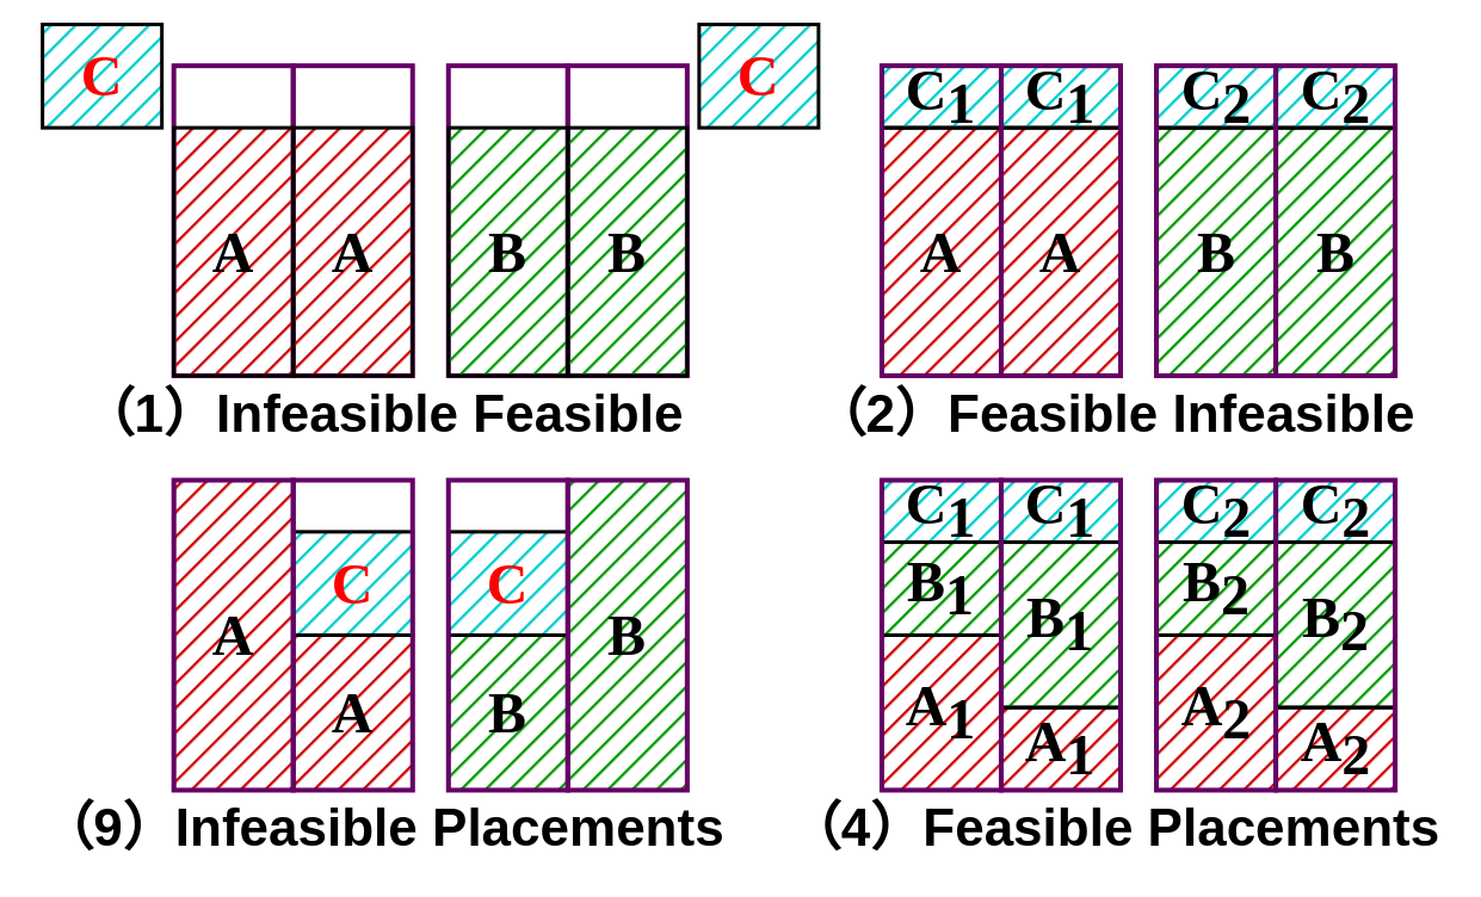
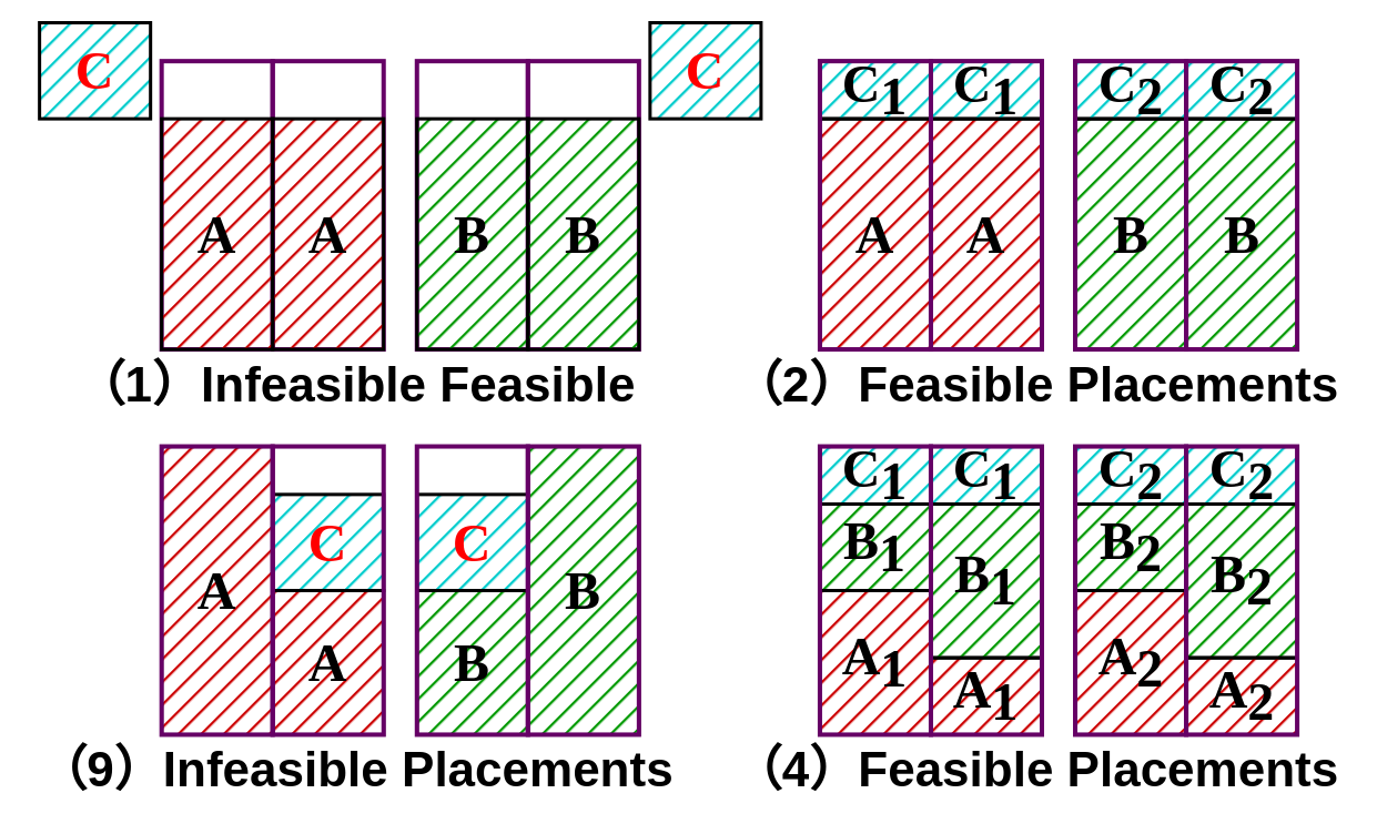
  <mxCell id="0" />
  <mxCell id="1" parent="0" />
  <mxCell id="2" value="&lt;font style=&quot;font-size: 48px;&quot;&gt;B&lt;/font&gt;" style="rounded=0;whiteSpace=wrap;html=1;strokeWidth=3;fillColor=#009900;fontColor=#000000;strokeColor=default;fillStyle=hatch;container=0;fontStyle=1;fontFamily=Arail;fontSize=48;gradientColor=none;" parent="1" vertex="1"><mxGeometry x="968.527" y="106.632" width="100.043" height="207.917" as="geometry" /></mxCell>
  <mxCell id="3" value="&lt;font style=&quot;font-size: 48px;&quot;&gt;B&lt;/font&gt;" style="rounded=0;whiteSpace=wrap;html=1;strokeWidth=3;fillColor=#009900;fontColor=#000000;strokeColor=default;fillStyle=hatch;container=0;fontStyle=1;fontFamily=Arail;fontSize=48;gradientColor=none;" parent="1" vertex="1"><mxGeometry x="1068.57" y="106.632" width="100.043" height="207.917" as="geometry" /></mxCell>
  <mxCell id="4" value="&lt;font style=&quot;font-size: 48px;&quot;&gt;C&lt;sub style=&quot;font-size: 48px;&quot;&gt;2&lt;/sub&gt;&lt;/font&gt;" style="rounded=0;whiteSpace=wrap;html=1;strokeWidth=3;fillColor=#00CCCC;fontColor=#000000;strokeColor=default;fillStyle=hatch;container=0;fontStyle=1;fontFamily=Arail;fontSize=48;gradientColor=none;" parent="1" vertex="1"><mxGeometry x="1068.57" y="54.653" width="100.043" height="51.979" as="geometry" /></mxCell>
  <mxCell id="5" value="&lt;font style=&quot;font-size: 48px;&quot;&gt;C&lt;sub style=&quot;font-size: 48px;&quot;&gt;2&lt;/sub&gt;&lt;/font&gt;" style="rounded=0;whiteSpace=wrap;html=1;strokeWidth=3;fillColor=#00CCCC;fontColor=#000000;strokeColor=default;fillStyle=hatch;container=0;fontStyle=1;fontFamily=Arail;fontSize=48;gradientColor=none;" parent="1" vertex="1"><mxGeometry x="968.527" y="54.653" width="100.043" height="51.979" as="geometry" /></mxCell>
  <mxCell id="6" value="&lt;font style=&quot;font-size: 48px;&quot;&gt;A&lt;/font&gt;" style="rounded=0;whiteSpace=wrap;html=1;strokeWidth=3;fillColor=#CC0000;fontColor=#000000;strokeColor=default;fillStyle=hatch;container=0;fontStyle=1;fontFamily=Arail;fontSize=48;" parent="1" vertex="1"><mxGeometry x="838.471" y="106.632" width="100.043" height="207.917" as="geometry" /></mxCell>
  <mxCell id="7" value="&lt;font style=&quot;font-size: 48px;&quot;&gt;A&lt;/font&gt;" style="rounded=0;whiteSpace=wrap;html=1;strokeWidth=3;fillColor=#CC0000;fontColor=#000000;strokeColor=default;fillStyle=hatch;container=0;fontStyle=1;fontFamily=Arail;fontSize=48;gradientColor=none;" parent="1" vertex="1"><mxGeometry x="738.428" y="106.632" width="100.043" height="207.917" as="geometry" /></mxCell>
  <mxCell id="8" value="&lt;font style=&quot;font-size: 48px;&quot;&gt;C&lt;sub style=&quot;font-size: 48px;&quot;&gt;1&lt;/sub&gt;&lt;/font&gt;" style="rounded=0;whiteSpace=wrap;html=1;strokeWidth=3;fillColor=#00CCCC;fontColor=#000000;strokeColor=default;fillStyle=hatch;container=0;fontStyle=1;fontFamily=Arail;fontSize=48;gradientColor=none;" parent="1" vertex="1"><mxGeometry x="738.428" y="54.653" width="100.043" height="51.979" as="geometry" /></mxCell>
  <mxCell id="9" value="C&lt;sub style=&quot;font-size: 48px;&quot;&gt;1&lt;/sub&gt;" style="rounded=0;whiteSpace=wrap;html=1;strokeWidth=3;fillColor=#00CCCC;fontColor=#000000;strokeColor=default;fillStyle=hatch;container=0;fontStyle=1;fontFamily=Arail;fontSize=48;gradientColor=none;" parent="1" vertex="1"><mxGeometry x="838.471" y="54.653" width="100.043" height="51.979" as="geometry" /></mxCell>
  <mxCell id="10" value="&lt;font style=&quot;font-size: 48px;&quot;&gt;B&lt;/font&gt;" style="rounded=0;whiteSpace=wrap;html=1;strokeWidth=3;fillColor=#009900;fontColor=#000000;strokeColor=default;fillStyle=hatch;container=0;fontStyle=1;fontFamily=Arail;fontSize=48;gradientColor=none;" parent="1" vertex="1"><mxGeometry x="375.271" y="531.996" width="100.043" height="129.948" as="geometry" /></mxCell>
  <mxCell id="11" value="&lt;font color=&quot;#ff0000&quot; style=&quot;font-size: 48px;&quot;&gt;C&lt;/font&gt;" style="rounded=0;whiteSpace=wrap;html=1;strokeWidth=3;fillColor=#00CCCC;fontColor=#000000;strokeColor=default;fillStyle=hatch;container=0;fontStyle=1;fontFamily=Arail;fontSize=48;gradientColor=none;" parent="1" vertex="1"><mxGeometry x="375.271" y="445.364" width="100.043" height="86.632" as="geometry" /></mxCell>
  <mxCell id="12" value="&lt;font style=&quot;font-size: 48px;&quot;&gt;B&lt;/font&gt;" style="rounded=0;whiteSpace=wrap;html=1;strokeWidth=3;fillColor=#009900;fontColor=#000000;strokeColor=default;fillStyle=hatch;container=0;fontStyle=1;fontFamily=Arail;fontSize=48;gradientColor=none;" parent="1" vertex="1"><mxGeometry x="475.314" y="402.048" width="100.043" height="259.897" as="geometry" /></mxCell>
  <mxCell id="13" value="&lt;font style=&quot;font-size: 48px;&quot;&gt;A&lt;/font&gt;" style="rounded=0;whiteSpace=wrap;html=1;strokeWidth=3;fillColor=#CC0000;fontColor=#000000;strokeColor=default;fillStyle=hatch;container=0;fontStyle=1;fontFamily=Arail;fontSize=48;" parent="1" vertex="1"><mxGeometry x="245.215" y="531.996" width="100.043" height="129.948" as="geometry" /></mxCell>
  <mxCell id="14" value="&lt;font color=&quot;#ff0000&quot; style=&quot;font-size: 48px;&quot;&gt;C&lt;/font&gt;" style="rounded=0;whiteSpace=wrap;html=1;strokeWidth=3;fillColor=#00CCCC;fontColor=#000000;strokeColor=default;fillStyle=hatch;container=0;fontStyle=1;fontFamily=Arail;fontSize=48;gradientColor=none;" parent="1" vertex="1"><mxGeometry x="245.215" y="445.364" width="100.043" height="86.632" as="geometry" /></mxCell>
  <mxCell id="15" value="&lt;font style=&quot;font-size: 48px;&quot;&gt;A&lt;/font&gt;" style="rounded=0;whiteSpace=wrap;html=1;strokeWidth=3;fillColor=#CC0000;fontColor=#000000;strokeColor=default;fillStyle=hatch;container=0;fontStyle=1;fontFamily=Arail;fontSize=48;gradientColor=none;" parent="1" vertex="1"><mxGeometry x="145.172" y="402.048" width="100.043" height="259.897" as="geometry" /></mxCell>
  <mxCell id="16" value="&lt;font style=&quot;font-size: 48px;&quot;&gt;A&lt;sub style=&quot;font-size: 48px;&quot;&gt;1&lt;/sub&gt;&lt;/font&gt;" style="rounded=0;whiteSpace=wrap;html=1;strokeWidth=3;fillColor=#CC0000;fontColor=#000000;strokeColor=default;fillStyle=hatch;container=0;fontStyle=1;fontFamily=Arail;fontSize=48;" parent="1" vertex="1"><mxGeometry x="838.471" y="592.639" width="100.043" height="69.306" as="geometry" /></mxCell>
  <mxCell id="17" value="&lt;font style=&quot;font-size: 48px;&quot;&gt;A&lt;sub style=&quot;font-size: 48px;&quot;&gt;1&lt;/sub&gt;&lt;/font&gt;" style="rounded=0;whiteSpace=wrap;html=1;strokeWidth=3;fillColor=#CC0000;fontColor=#000000;strokeColor=default;fillStyle=hatch;container=0;fontStyle=1;fontFamily=Arail;fontSize=48;gradientColor=none;" parent="1" vertex="1"><mxGeometry x="738.428" y="531.996" width="100.043" height="129.948" as="geometry" /></mxCell>
  <mxCell id="18" value="&lt;font style=&quot;font-size: 48px;&quot;&gt;B&lt;sub style=&quot;font-size: 48px;&quot;&gt;1&lt;/sub&gt;&lt;/font&gt;" style="rounded=0;whiteSpace=wrap;html=1;strokeWidth=3;fillColor=#009900;fontColor=#000000;strokeColor=default;fillStyle=hatch;container=0;fontStyle=1;fontFamily=Arail;fontSize=48;gradientColor=none;" parent="1" vertex="1"><mxGeometry x="738.428" y="454.027" width="100.043" height="77.969" as="geometry" /></mxCell>
  <mxCell id="19" value="B&lt;sub style=&quot;font-size: 48px;&quot;&gt;1&lt;/sub&gt;" style="rounded=0;whiteSpace=wrap;html=1;strokeWidth=3;fillColor=#009900;fontColor=#000000;strokeColor=default;fillStyle=hatch;container=0;fontStyle=1;fontFamily=Arail;fontSize=48;gradientColor=none;" parent="1" vertex="1"><mxGeometry x="838.471" y="454.027" width="100.043" height="138.611" as="geometry" /></mxCell>
  <mxCell id="20" value="&lt;font style=&quot;font-size: 48px;&quot;&gt;C&lt;sub style=&quot;font-size: 48px;&quot;&gt;1&lt;/sub&gt;&lt;/font&gt;" style="rounded=0;whiteSpace=wrap;html=1;strokeWidth=3;fillColor=#00CCCC;fontColor=#000000;strokeColor=default;fillStyle=hatch;container=0;fontStyle=1;fontFamily=Arail;fontSize=48;gradientColor=none;" parent="1" vertex="1"><mxGeometry x="738.428" y="402.048" width="100.043" height="51.979" as="geometry" /></mxCell>
  <mxCell id="21" value="C&lt;sub style=&quot;font-size: 48px;&quot;&gt;1&lt;/sub&gt;" style="rounded=0;whiteSpace=wrap;html=1;strokeWidth=3;fillColor=#00CCCC;fontColor=#000000;strokeColor=default;fillStyle=hatch;container=0;fontStyle=1;fontFamily=Arail;fontSize=48;gradientColor=none;" parent="1" vertex="1"><mxGeometry x="838.471" y="402.048" width="100.043" height="51.979" as="geometry" /></mxCell>
  <mxCell id="22" value="&lt;font style=&quot;font-size: 48px;&quot;&gt;B&lt;sub style=&quot;font-size: 48px;&quot;&gt;2&lt;/sub&gt;&lt;/font&gt;" style="rounded=0;whiteSpace=wrap;html=1;strokeWidth=3;fillColor=#009900;fontColor=#000000;strokeColor=default;fillStyle=hatch;container=0;fontStyle=1;fontFamily=Arail;fontSize=48;gradientColor=none;" parent="1" vertex="1"><mxGeometry x="968.527" y="454.027" width="100.043" height="77.969" as="geometry" /></mxCell>
  <mxCell id="23" value="&lt;font style=&quot;font-size: 48px;&quot;&gt;B&lt;sub style=&quot;font-size: 48px;&quot;&gt;2&lt;/sub&gt;&lt;/font&gt;" style="rounded=0;whiteSpace=wrap;html=1;strokeWidth=3;fillColor=#009900;fontColor=#000000;strokeColor=default;fillStyle=hatch;container=0;fontStyle=1;fontFamily=Arail;fontSize=48;gradientColor=none;" parent="1" vertex="1"><mxGeometry x="1068.57" y="454.027" width="100.043" height="138.611" as="geometry" /></mxCell>
  <mxCell id="24" value="&lt;font style=&quot;font-size: 48px;&quot;&gt;A&lt;sub style=&quot;font-size: 48px;&quot;&gt;2&lt;/sub&gt;&lt;/font&gt;" style="rounded=0;whiteSpace=wrap;html=1;strokeWidth=3;fillColor=#CC0000;fontColor=#000000;strokeColor=default;fillStyle=hatch;container=0;fontStyle=1;fontFamily=Arail;fontSize=48;gradientColor=none;" parent="1" vertex="1"><mxGeometry x="968.527" y="531.996" width="100.043" height="129.948" as="geometry" /></mxCell>
  <mxCell id="25" value="&lt;font style=&quot;font-size: 48px;&quot;&gt;A&lt;sub style=&quot;font-size: 48px;&quot;&gt;2&lt;/sub&gt;&lt;/font&gt;" style="rounded=0;whiteSpace=wrap;html=1;strokeWidth=3;fillColor=#CC0000;fontColor=#000000;strokeColor=default;fillStyle=hatch;container=0;fontStyle=1;fontFamily=Arail;fontSize=48;" parent="1" vertex="1"><mxGeometry x="1068.57" y="592.639" width="100.043" height="69.306" as="geometry" /></mxCell>
  <mxCell id="26" value="&lt;font style=&quot;font-size: 48px;&quot;&gt;C&lt;sub style=&quot;font-size: 48px;&quot;&gt;2&lt;/sub&gt;&lt;/font&gt;" style="rounded=0;whiteSpace=wrap;html=1;strokeWidth=3;fillColor=#00CCCC;fontColor=#000000;strokeColor=default;fillStyle=hatch;container=0;fontStyle=1;fontFamily=Arail;fontSize=48;gradientColor=none;" parent="1" vertex="1"><mxGeometry x="1068.57" y="402.048" width="100.043" height="51.979" as="geometry" /></mxCell>
  <mxCell id="27" value="&lt;font style=&quot;font-size: 48px;&quot;&gt;C&lt;sub style=&quot;font-size: 48px;&quot;&gt;2&lt;/sub&gt;&lt;/font&gt;" style="rounded=0;whiteSpace=wrap;html=1;strokeWidth=3;fillColor=#00CCCC;fontColor=#000000;strokeColor=default;fillStyle=hatch;container=0;fontStyle=1;fontFamily=Arail;fontSize=48;gradientColor=none;" parent="1" vertex="1"><mxGeometry x="968.527" y="402.048" width="100.043" height="51.979" as="geometry" /></mxCell>
  <mxCell id="28" value="" style="rounded=0;whiteSpace=wrap;html=1;strokeWidth=4;fillColor=none;strokeColor=#660066;" parent="1" vertex="1"><mxGeometry x="1068.57" y="402.048" width="100.043" height="259.897" as="geometry" /></mxCell>
  <mxCell id="29" value="" style="rounded=0;whiteSpace=wrap;html=1;strokeWidth=4;fillColor=none;strokeColor=#660066;" parent="1" vertex="1"><mxGeometry x="968.527" y="402.048" width="100.043" height="259.897" as="geometry" /></mxCell>
  <mxCell id="30" value="" style="rounded=0;whiteSpace=wrap;html=1;strokeWidth=4;fillColor=none;strokeColor=#660066;" parent="1" vertex="1"><mxGeometry x="838.471" y="402.048" width="100.043" height="259.897" as="geometry" /></mxCell>
  <mxCell id="31" value="" style="rounded=0;whiteSpace=wrap;html=1;strokeWidth=4;fillColor=none;strokeColor=#660066;" parent="1" vertex="1"><mxGeometry x="738.428" y="402.048" width="100.043" height="259.897" as="geometry" /></mxCell>
  <mxCell id="32" value="" style="rounded=0;whiteSpace=wrap;html=1;strokeWidth=4;fillColor=none;strokeColor=#660066;" parent="1" vertex="1"><mxGeometry x="475.314" y="402.048" width="100.043" height="259.897" as="geometry" /></mxCell>
  <mxCell id="33" value="" style="rounded=0;whiteSpace=wrap;html=1;strokeWidth=4;fillColor=none;strokeColor=#660066;" parent="1" vertex="1"><mxGeometry x="375.271" y="402.048" width="100.043" height="259.897" as="geometry" /></mxCell>
  <mxCell id="34" value="" style="rounded=0;whiteSpace=wrap;html=1;strokeWidth=4;fillColor=none;strokeColor=#660066;" parent="1" vertex="1"><mxGeometry x="245.215" y="402.048" width="100.043" height="259.897" as="geometry" /></mxCell>
  <mxCell id="35" value="" style="rounded=0;whiteSpace=wrap;html=1;strokeWidth=4;fillColor=none;strokeColor=#660066;" parent="1" vertex="1"><mxGeometry x="145.172" y="402.048" width="100.043" height="259.897" as="geometry" /></mxCell>
  <mxCell id="36" value="" style="rounded=0;whiteSpace=wrap;html=1;strokeWidth=4;fillColor=none;strokeColor=#660066;" parent="1" vertex="1"><mxGeometry x="475.314" y="54.653" width="100.043" height="259.897" as="geometry" /></mxCell>
  <mxCell id="37" value="" style="rounded=0;whiteSpace=wrap;html=1;strokeWidth=4;fillColor=none;strokeColor=#660066;" parent="1" vertex="1"><mxGeometry x="375.271" y="54.653" width="100.043" height="259.897" as="geometry" /></mxCell>
  <mxCell id="38" value="" style="rounded=0;whiteSpace=wrap;html=1;strokeWidth=4;fillColor=none;strokeColor=#660066;" parent="1" vertex="1"><mxGeometry x="245.215" y="54.653" width="100.043" height="259.897" as="geometry" /></mxCell>
  <mxCell id="39" value="" style="rounded=0;whiteSpace=wrap;html=1;strokeWidth=4;fillColor=none;strokeColor=#660066;" parent="1" vertex="1"><mxGeometry x="145.172" y="54.653" width="100.043" height="259.897" as="geometry" /></mxCell>
  <mxCell id="40" value="" style="rounded=0;whiteSpace=wrap;html=1;strokeWidth=4;fillColor=none;strokeColor=#660066;" parent="1" vertex="1"><mxGeometry x="1068.57" y="54.653" width="100.043" height="259.897" as="geometry" /></mxCell>
  <mxCell id="41" value="" style="rounded=0;whiteSpace=wrap;html=1;strokeWidth=4;fillColor=none;strokeColor=#660066;" parent="1" vertex="1"><mxGeometry x="968.527" y="54.653" width="100.043" height="259.897" as="geometry" /></mxCell>
  <mxCell id="42" value="" style="rounded=0;whiteSpace=wrap;html=1;strokeWidth=4;fillColor=none;strokeColor=#660066;" parent="1" vertex="1"><mxGeometry x="838.471" y="54.653" width="100.043" height="259.897" as="geometry" /></mxCell>
  <mxCell id="43" value="" style="rounded=0;whiteSpace=wrap;html=1;strokeWidth=4;fillColor=none;strokeColor=#660066;" parent="1" vertex="1"><mxGeometry x="738.428" y="54.653" width="100.043" height="259.897" as="geometry" /></mxCell>
  <mxCell id="44" value="&lt;font style=&quot;font-size: 44px;&quot;&gt;（9）Infeasible Placements&lt;/font&gt;" style="text;html=1;align=center;verticalAlign=middle;resizable=0;points=[];autosize=1;strokeColor=none;fillColor=none;fontColor=#000000;fontSize=44;fontStyle=1" parent="1" vertex="1"><mxGeometry x="20" y="659.042" width="600" height="70" as="geometry" /></mxCell>
  <mxCell id="45" value="&lt;font color=&quot;#000000&quot; style=&quot;font-size: 44px;&quot;&gt;（4）Feasible Placements&lt;/font&gt;" style="text;html=1;align=center;verticalAlign=middle;resizable=0;points=[];autosize=1;strokeColor=none;fillColor=none;fontColor=#FF0000;fontSize=44;fontStyle=1" parent="1" vertex="1"><mxGeometry x="648.086" y="659.042" width="570" height="70" as="geometry" /></mxCell>
  <mxCell id="46" value="&lt;font style=&quot;font-size: 48px;&quot;&gt;B&lt;/font&gt;" style="rounded=0;whiteSpace=wrap;html=1;strokeWidth=3;fillColor=#009900;fontColor=#000000;strokeColor=default;fillStyle=hatch;container=0;fontStyle=1;fontFamily=Arail;fontSize=48;gradientColor=none;" parent="1" vertex="1"><mxGeometry x="375.271" y="106.632" width="100.043" height="207.917" as="geometry" /></mxCell>
  <mxCell id="47" value="&lt;font style=&quot;font-size: 48px;&quot;&gt;B&lt;/font&gt;" style="rounded=0;whiteSpace=wrap;html=1;strokeWidth=3;fillColor=#009900;fontColor=#000000;strokeColor=default;fillStyle=hatch;container=0;fontStyle=1;fontFamily=Arail;fontSize=48;gradientColor=none;" parent="1" vertex="1"><mxGeometry x="475.314" y="106.632" width="100.043" height="207.917" as="geometry" /></mxCell>
  <mxCell id="48" value="&lt;font style=&quot;font-size: 48px;&quot;&gt;A&lt;/font&gt;" style="rounded=0;whiteSpace=wrap;html=1;strokeWidth=3;fillColor=#CC0000;fontColor=#000000;strokeColor=default;fillStyle=hatch;container=0;fontStyle=1;fontFamily=Arail;fontSize=48;" parent="1" vertex="1"><mxGeometry x="245.215" y="106.632" width="100.043" height="207.917" as="geometry" /></mxCell>
  <mxCell id="49" value="&lt;font style=&quot;font-size: 48px;&quot;&gt;A&lt;/font&gt;" style="rounded=0;whiteSpace=wrap;html=1;strokeWidth=3;fillColor=#CC0000;fontColor=#000000;strokeColor=default;fillStyle=hatch;container=0;fontStyle=1;fontFamily=Arail;fontSize=48;gradientColor=none;" parent="1" vertex="1"><mxGeometry x="145.172" y="106.632" width="100.043" height="207.917" as="geometry" /></mxCell>
  <mxCell id="50" value="&lt;font color=&quot;#ff0000&quot; style=&quot;font-size: 48px;&quot;&gt;C&lt;/font&gt;" style="rounded=0;whiteSpace=wrap;html=1;strokeWidth=3;fillColor=#00CCCC;fontColor=#000000;strokeColor=default;fillStyle=hatch;container=0;fontStyle=1;fontFamily=Arail;fontSize=48;gradientColor=none;" parent="1" vertex="1"><mxGeometry x="35.125" width="100.043" height="86.632" as="geometry" y="20" /></mxCell>
  <mxCell id="51" value="&lt;font color=&quot;#ff0000&quot; style=&quot;font-size: 48px;&quot;&gt;C&lt;/font&gt;" style="rounded=0;whiteSpace=wrap;html=1;strokeWidth=3;fillColor=#00CCCC;fontColor=#000000;strokeColor=default;fillStyle=hatch;container=0;fontStyle=1;fontFamily=Arail;fontSize=48;gradientColor=none;" parent="1" vertex="1"><mxGeometry x="585.362" width="100.043" height="86.632" as="geometry" y="20" /></mxCell>
  <mxCell id="52" value="&lt;font style=&quot;font-size: 44px;&quot;&gt;（1）Infeasible Feasible&lt;/font&gt;" style="text;html=1;align=center;verticalAlign=middle;resizable=0;points=[];autosize=1;strokeColor=none;fillColor=none;fontColor=#000000;fontSize=44;fontStyle=1" parent="1" vertex="1"><mxGeometry x="20.002" y="311.647" width="600" height="70" as="geometry" /></mxCell>
- <mxCell id="53" value="&lt;font color=&quot;#000000&quot; style=&quot;font-size: 44px;&quot;&gt;（2）Feasible Infeasible&lt;/font&gt;" style="text;html=1;align=center;verticalAlign=middle;resizable=0;points=[];autosize=1;strokeColor=none;fillColor=none;fontColor=#FF0000;fontSize=44;fontStyle=1" parent="1" vertex="1"><mxGeometry x="648.086" y="311.647" width="570" height="70" as="geometry" /></mxCell>
+ <mxCell id="53" value="&lt;font color=&quot;#000000&quot; style=&quot;font-size: 44px;&quot;&gt;（2）Feasible Placements&lt;/font&gt;" style="text;html=1;align=center;verticalAlign=middle;resizable=0;points=[];autosize=1;strokeColor=none;fillColor=none;fontColor=#FF0000;fontSize=44;fontStyle=1" parent="1" vertex="1"><mxGeometry x="648.086" y="311.647" width="570" height="70" as="geometry" /></mxCell>
